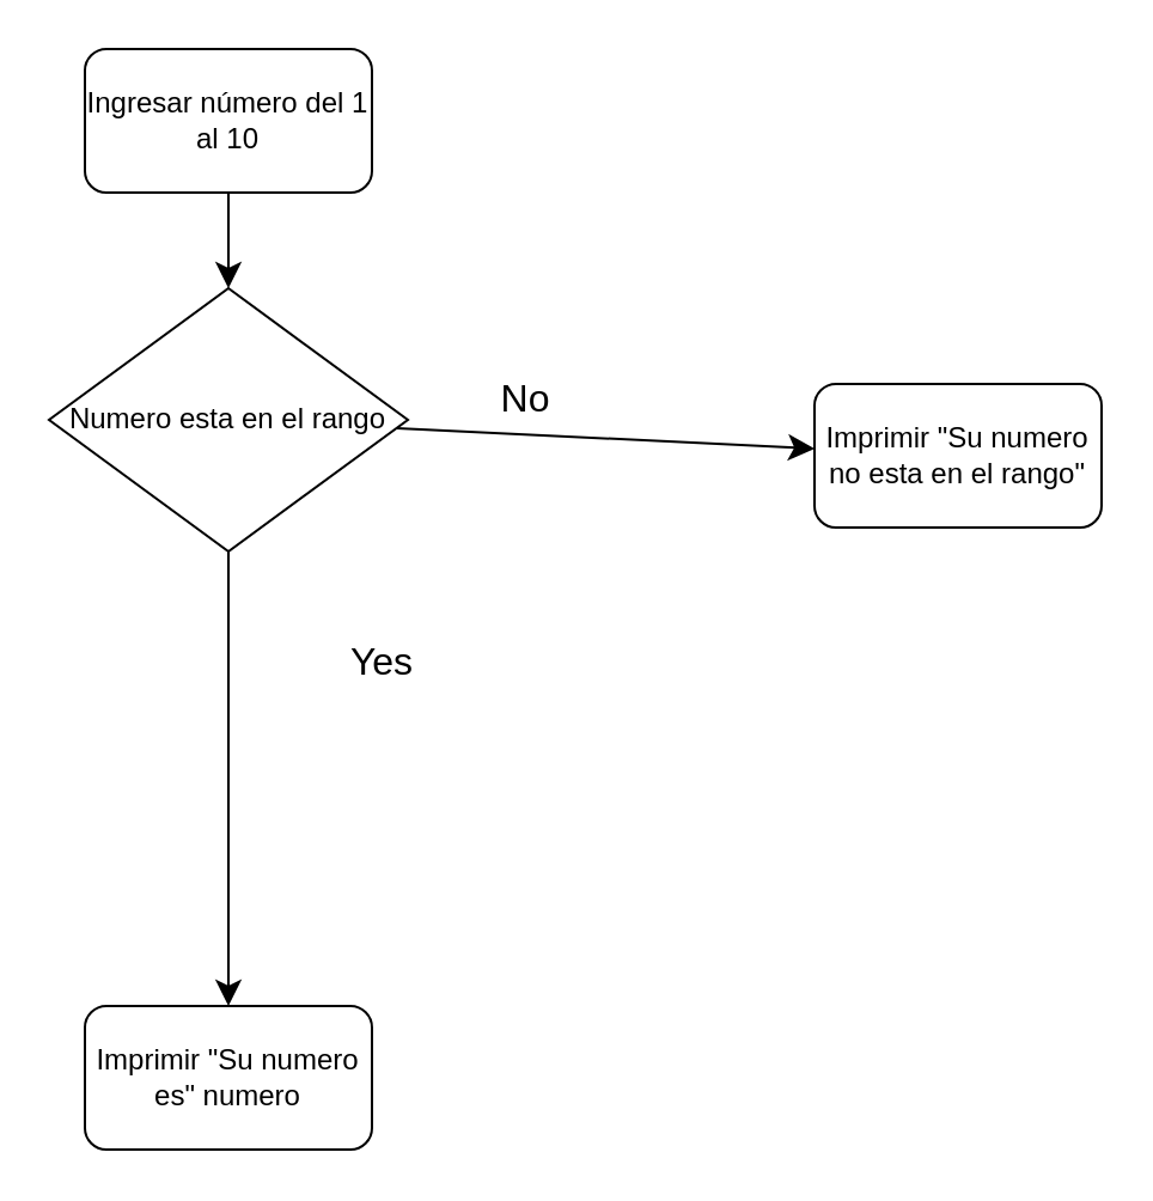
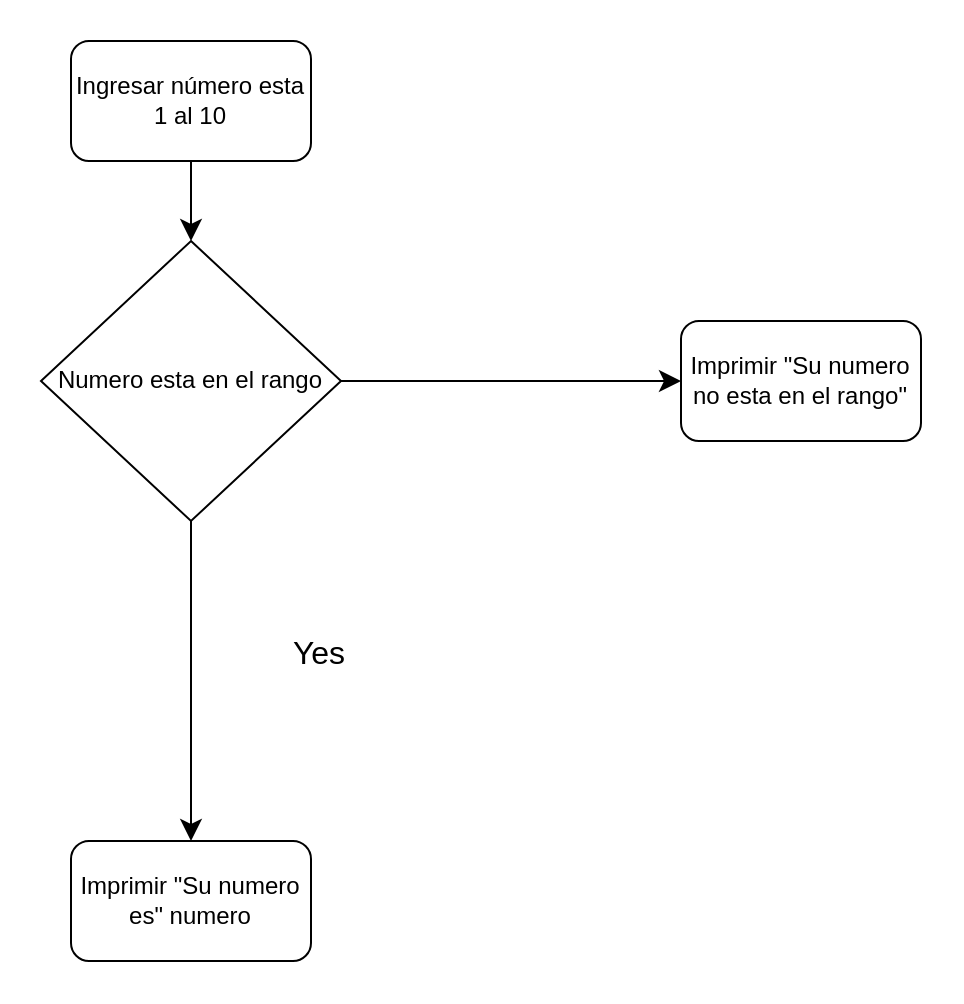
  <mxCell id="0" />
  <mxCell id="1" parent="0" />
  <mxCell id="2" value="" style="edgeStyle=none;curved=1;rounded=0;orthogonalLoop=1;jettySize=auto;html=1;fontSize=12;startSize=8;endSize=8;" edge="1" parent="1" source="3" target="6"><mxGeometry relative="1" as="geometry" /></mxCell>
- <mxCell id="3" value="Ingresar número del 1 al 10" style="rounded=1;whiteSpace=wrap;html=1;" vertex="1" parent="1"><mxGeometry x="35" y="20" width="120" height="60" as="geometry" /></mxCell>
+ <mxCell id="3" value="Ingresar número esta 1 al 10" style="rounded=1;whiteSpace=wrap;html=1;" vertex="1" parent="1"><mxGeometry x="35" y="20" width="120" height="60" as="geometry" /></mxCell>
  <mxCell id="4" value="" style="edgeStyle=none;curved=1;rounded=0;orthogonalLoop=1;jettySize=auto;html=1;fontSize=12;startSize=8;endSize=8;" edge="1" parent="1" source="6" target="7"><mxGeometry relative="1" as="geometry" /></mxCell>
  <mxCell id="5" value="" style="edgeStyle=none;curved=1;rounded=0;orthogonalLoop=1;jettySize=auto;html=1;fontSize=12;startSize=8;endSize=8;" edge="1" parent="1" source="6" target="8"><mxGeometry relative="1" as="geometry" /></mxCell>
- <mxCell id="6" value="Numero esta en el rango" style="rhombus;whiteSpace=wrap;html=1;" vertex="1" parent="1"><mxGeometry x="20" y="120" width="150" height="110" as="geometry" /></mxCell>
+ <mxCell id="6" value="Numero esta en el rango" style="rhombus;whiteSpace=wrap;html=1;" vertex="1" parent="1"><mxGeometry x="20" y="120" width="150" height="140" as="geometry" /></mxCell>
  <mxCell id="7" value="Imprimir &quot;Su numero es&quot; numero" style="rounded=1;whiteSpace=wrap;html=1;" vertex="1" parent="1"><mxGeometry x="35" y="420" width="120" height="60" as="geometry" /></mxCell>
  <mxCell id="8" value="Imprimir &quot;Su numero no esta en el rango&quot;" style="rounded=1;whiteSpace=wrap;html=1;" vertex="1" parent="1"><mxGeometry x="340" y="160" width="120" height="60" as="geometry" /></mxCell>
- <mxCell id="9" value="Yes" style="text;html=1;align=center;verticalAlign=middle;resizable=0;points=[];autosize=1;strokeColor=none;fillColor=none;fontSize=16;" vertex="1" parent="1"><mxGeometry x="134" y="261" width="50" height="30" as="geometry" /></mxCell>
- <mxCell id="10" value="No" style="text;html=1;align=center;verticalAlign=middle;resizable=0;points=[];autosize=1;strokeColor=none;fillColor=none;fontSize=16;" vertex="1" parent="1"><mxGeometry x="199" y="151" width="40" height="30" as="geometry" /></mxCell>
+ <mxCell id="9" value="Yes" style="text;html=1;align=center;verticalAlign=middle;resizable=0;points=[];autosize=1;strokeColor=none;fillColor=none;fontSize=16;" vertex="1" parent="1"><mxGeometry x="134" y="311" width="50" height="30" as="geometry" /></mxCell>
